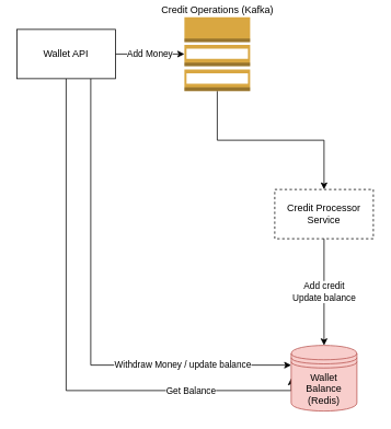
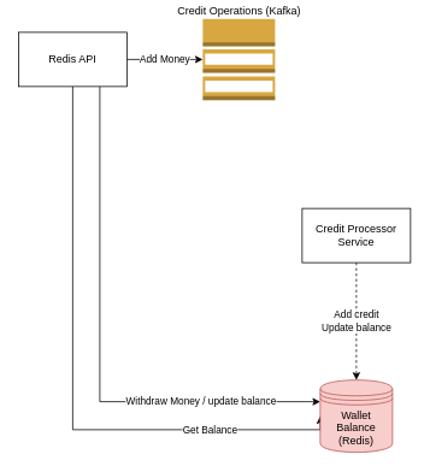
  <mxCell id="0" />
  <mxCell id="1" parent="0" />
  <mxCell id="2" value="Get Balance" style="edgeStyle=orthogonalEdgeStyle;rounded=0;orthogonalLoop=1;jettySize=auto;html=1;entryX=0;entryY=0.5;entryDx=0;entryDy=0;" edge="1" parent="1" source="5" target="6"><mxGeometry x="0.59" relative="1" as="geometry"><Array as="points"><mxPoint x="80" y="475" /></Array><mxPoint as="offset" /></mxGeometry></mxCell>
  <mxCell id="3" value="Add Money" style="edgeStyle=orthogonalEdgeStyle;rounded=0;orthogonalLoop=1;jettySize=auto;html=1;entryX=0;entryY=0.5;entryDx=0;entryDy=0;entryPerimeter=0;" edge="1" parent="1" source="5" target="8"><mxGeometry relative="1" as="geometry" /></mxCell>
  <mxCell id="4" value="Withdraw Money / update balance" style="edgeStyle=orthogonalEdgeStyle;rounded=0;orthogonalLoop=1;jettySize=auto;html=1;exitX=0.75;exitY=1;exitDx=0;exitDy=0;entryX=0;entryY=0.3;entryDx=0;entryDy=0;" edge="1" parent="1" source="5" target="6"><mxGeometry x="0.555" relative="1" as="geometry"><mxPoint as="offset" /></mxGeometry></mxCell>
- <mxCell id="5" value="Wallet API" style="rounded=0;whiteSpace=wrap;html=1;" vertex="1" parent="1"><mxGeometry x="20" y="35" width="120" height="60" as="geometry" /></mxCell>
+ <mxCell id="5" value="Redis API" style="rounded=0;whiteSpace=wrap;html=1;" vertex="1" parent="1"><mxGeometry x="20" y="35" width="120" height="60" as="geometry" /></mxCell>
  <mxCell id="6" value="Wallet Balance (Redis)" style="shape=datastore;whiteSpace=wrap;html=1;fillColor=#f8cecc;strokeColor=#b85450;" vertex="1" parent="1"><mxGeometry x="354" y="420" width="80" height="80" as="geometry" /></mxCell>
- <mxCell id="7" value="" style="edgeStyle=orthogonalEdgeStyle;rounded=0;orthogonalLoop=1;jettySize=auto;html=1;exitX=0.5;exitY=1;exitDx=0;exitDy=0;exitPerimeter=0;entryX=0.5;entryY=0;entryDx=0;entryDy=0;" edge="1" parent="1" source="8" target="10"><mxGeometry relative="1" as="geometry" /></mxCell>
  <mxCell id="8" value="Credit Operations (Kafka)" style="outlineConnect=0;dashed=0;verticalLabelPosition=top;verticalAlign=bottom;align=center;html=1;shape=mxgraph.aws3.topic_2;fillColor=#D9A741;gradientColor=none;labelPosition=center;" vertex="1" parent="1"><mxGeometry x="224" y="20" width="80" height="90" as="geometry" /></mxCell>
- <mxCell id="9" value="Add credit&lt;br&gt;Update balance" style="edgeStyle=orthogonalEdgeStyle;rounded=0;orthogonalLoop=1;jettySize=auto;html=1;exitX=0.5;exitY=1;exitDx=0;exitDy=0;entryX=0.5;entryY=0;entryDx=0;entryDy=0;" edge="1" parent="1" source="10" target="6"><mxGeometry relative="1" as="geometry" /></mxCell>
- <mxCell id="10" value="Credit Processor&lt;br&gt;Service" style="rounded=0;whiteSpace=wrap;html=1;dashed=1;" vertex="1" parent="1"><mxGeometry x="334" y="230" width="120" height="60" as="geometry" /></mxCell>
+ <mxCell id="9" value="Add credit&lt;br&gt;Update balance" style="edgeStyle=orthogonalEdgeStyle;rounded=0;orthogonalLoop=1;jettySize=auto;html=1;exitX=0.5;exitY=1;exitDx=0;exitDy=0;entryX=0.5;entryY=0;entryDx=0;entryDy=0;dashed=1;" edge="1" parent="1" source="10" target="6"><mxGeometry relative="1" as="geometry" /></mxCell>
+ <mxCell id="10" value="Credit Processor&lt;br&gt;Service" style="rounded=0;whiteSpace=wrap;html=1;" vertex="1" parent="1"><mxGeometry x="334" y="230" width="120" height="60" as="geometry" /></mxCell>
